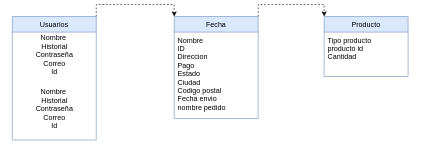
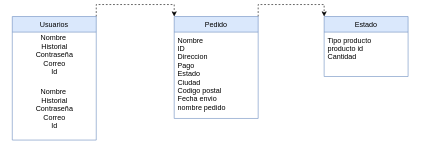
  <mxCell id="0" />
  <mxCell id="1" parent="0" />
  <mxCell id="2" style="edgeStyle=orthogonalEdgeStyle;rounded=0;orthogonalLoop=1;jettySize=auto;html=1;exitX=1;exitY=0;exitDx=0;exitDy=0;entryX=0;entryY=0;entryDx=0;entryDy=0;dashed=1;" edge="1" parent="1" source="3" target="7"><mxGeometry relative="1" as="geometry" /></mxCell>
  <mxCell id="3" value="Usuarios " style="swimlane;fontStyle=0;childLayout=stackLayout;horizontal=1;startSize=26;horizontalStack=0;resizeParent=1;resizeParentMax=0;resizeLast=0;collapsible=1;marginBottom=0;fillColor=#dae8fc;strokeColor=#6c8ebf;" vertex="1" parent="1"><mxGeometry x="20" y="20" width="140" height="206" as="geometry" /></mxCell>
  <mxCell id="4" value="Nombre&amp;nbsp;&lt;br&gt;Historial&lt;br&gt;Contraseña&lt;br&gt;Correo&lt;br&gt;Id&lt;br&gt;&amp;nbsp;" style="text;html=1;align=center;verticalAlign=middle;resizable=0;points=[];autosize=1;strokeColor=none;fillColor=none;" vertex="1" parent="3"><mxGeometry y="26" width="140" height="90" as="geometry" /></mxCell>
  <mxCell id="5" value="Nombre&amp;nbsp;&lt;br&gt;Historial&lt;br&gt;Contraseña&lt;br&gt;Correo&lt;br&gt;Id&lt;br&gt;&amp;nbsp;" style="text;html=1;align=center;verticalAlign=middle;resizable=0;points=[];autosize=1;strokeColor=none;fillColor=none;" vertex="1" parent="3"><mxGeometry y="116" width="140" height="90" as="geometry" /></mxCell>
  <mxCell id="6" style="edgeStyle=orthogonalEdgeStyle;rounded=0;orthogonalLoop=1;jettySize=auto;html=1;exitX=1;exitY=0;exitDx=0;exitDy=0;entryX=0;entryY=0;entryDx=0;entryDy=0;dashed=1;" edge="1" parent="1" source="7" target="9"><mxGeometry relative="1" as="geometry" /></mxCell>
- <mxCell id="7" value="Fecha" style="swimlane;fontStyle=0;childLayout=stackLayout;horizontal=1;startSize=26;horizontalStack=0;resizeParent=1;resizeParentMax=0;resizeLast=0;collapsible=1;marginBottom=0;fillColor=#dae8fc;strokeColor=#6c8ebf;" vertex="1" parent="1"><mxGeometry x="290" y="20" width="140" height="170" as="geometry" /></mxCell>
+ <mxCell id="7" value="Pedido" style="swimlane;fontStyle=0;childLayout=stackLayout;horizontal=1;startSize=26;horizontalStack=0;resizeParent=1;resizeParentMax=0;resizeLast=0;collapsible=1;marginBottom=0;fillColor=#dae8fc;strokeColor=#6c8ebf;" vertex="1" parent="1"><mxGeometry x="290" y="20" width="140" height="170" as="geometry" /></mxCell>
  <mxCell id="8" value="Nombre&#10;ID&#10;Direccion&#10;Pago&#10;Estado&#10;Ciudad&#10;Codigo postal&#10;Fecha envio&#10;nombre pedido" style="text;strokeColor=none;fillColor=none;align=left;verticalAlign=top;spacingLeft=4;spacingRight=4;overflow=hidden;rotatable=0;points=[[0,0.5],[1,0.5]];portConstraint=eastwest;" vertex="1" parent="7"><mxGeometry y="26" width="140" height="144" as="geometry" /></mxCell>
- <mxCell id="9" value="Producto" style="swimlane;fontStyle=0;childLayout=stackLayout;horizontal=1;startSize=26;horizontalStack=0;resizeParent=1;resizeParentMax=0;resizeLast=0;collapsible=1;marginBottom=0;fillColor=#dae8fc;strokeColor=#6c8ebf;" vertex="1" parent="1"><mxGeometry x="540" y="20" width="140" height="100" as="geometry" /></mxCell>
+ <mxCell id="9" value="Estado" style="swimlane;fontStyle=0;childLayout=stackLayout;horizontal=1;startSize=26;horizontalStack=0;resizeParent=1;resizeParentMax=0;resizeLast=0;collapsible=1;marginBottom=0;fillColor=#dae8fc;strokeColor=#6c8ebf;" vertex="1" parent="1"><mxGeometry x="540" y="20" width="140" height="100" as="geometry" /></mxCell>
  <mxCell id="10" value="Tipo producto&#10;producto id&#10;Cantidad&#10;" style="text;strokeColor=none;fillColor=none;align=left;verticalAlign=top;spacingLeft=4;spacingRight=4;overflow=hidden;rotatable=0;points=[[0,0.5],[1,0.5]];portConstraint=eastwest;" vertex="1" parent="9"><mxGeometry y="26" width="140" height="74" as="geometry" /></mxCell>
